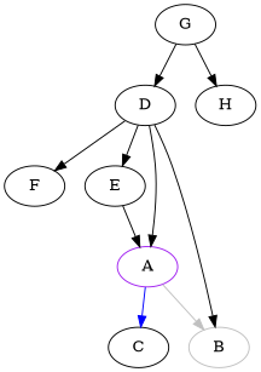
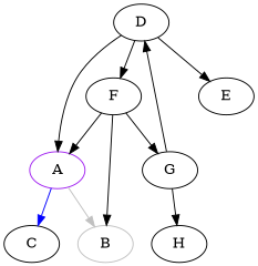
  digraph {
    n1 [label=D]
    n2 [label=F]
    n3 [label=E]
    n4 [color=purple label=A]
    n5 [label=G]
    n6 [color=gray label=B]
    n7 [label=C]
    n8 [label=H]
    n1 -> n2
    n1 -> n3
    n1 -> n4
-   n3 -> n4
-   n1 -> n6
+   n2 -> n4
+   n2 -> n5
+   n2 -> n6
    n4 -> n6 [color=gray]
    n4 -> n7 [color=blue]
    n5 -> n1
    n5 -> n8
  }
